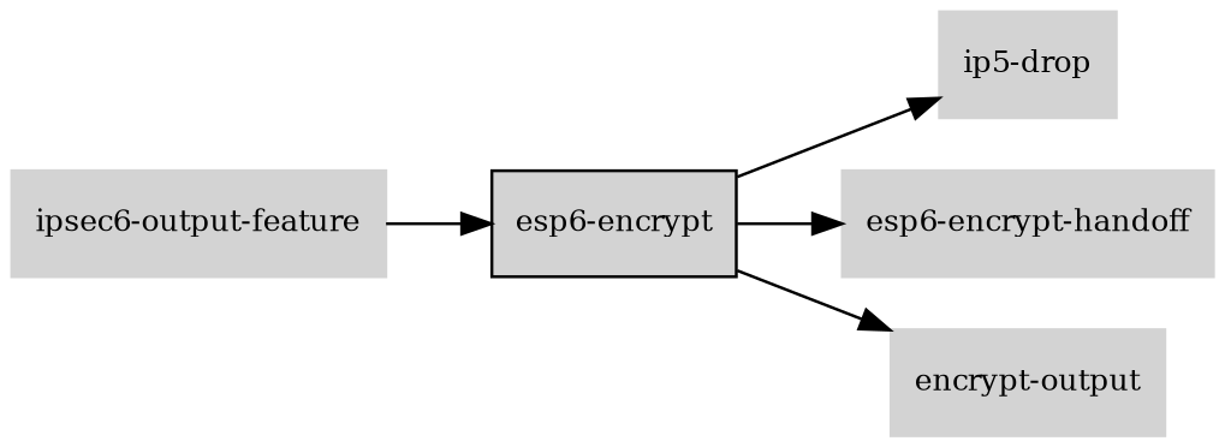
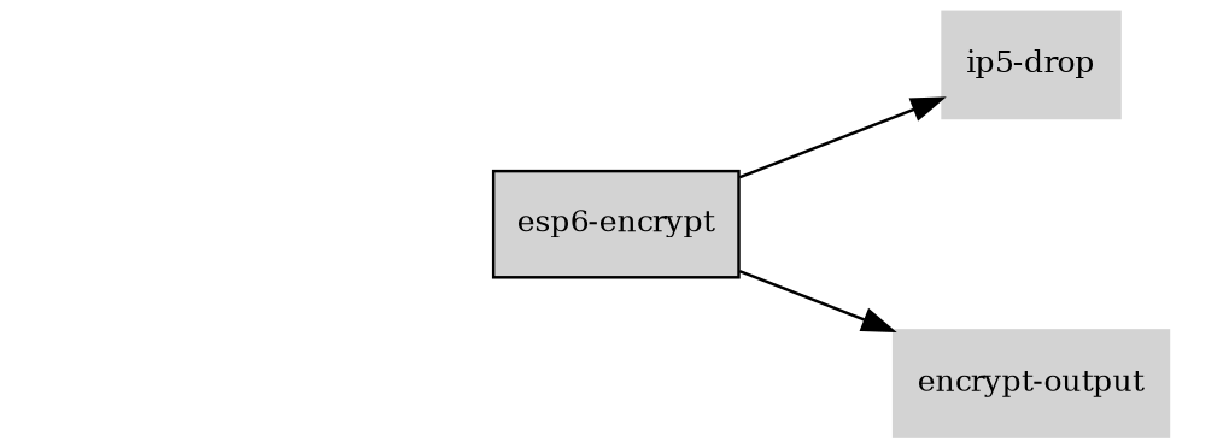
  digraph {
    rankdir=LR
    node [color=lightgray fillcolor=lightgray fontcolor=black fontsize=10 shape=box style=filled]
    edge [fontsize=8]
    "esp6-encrypt" [color=black]
    n2 [label="ip5-drop"]
-   "esp6-encrypt-handoff"
    n4 [label="encrypt-output"]
-   "ipsec6-output-feature"
    "esp6-encrypt" -> n2
-   "esp6-encrypt" -> "esp6-encrypt-handoff"
    "esp6-encrypt" -> n4
-   "ipsec6-output-feature" -> "esp6-encrypt"
  }
